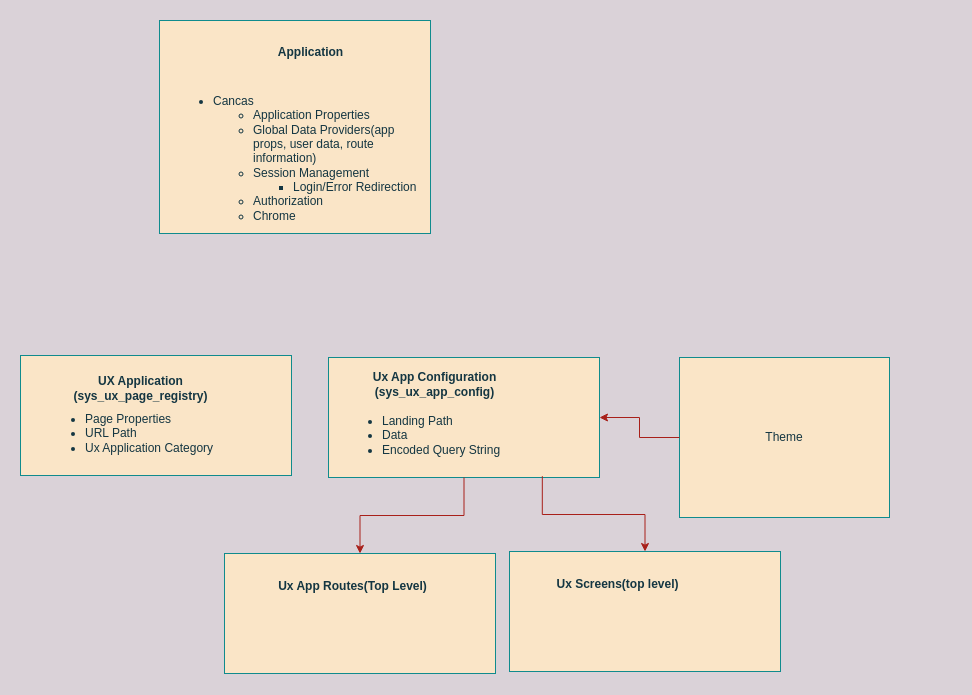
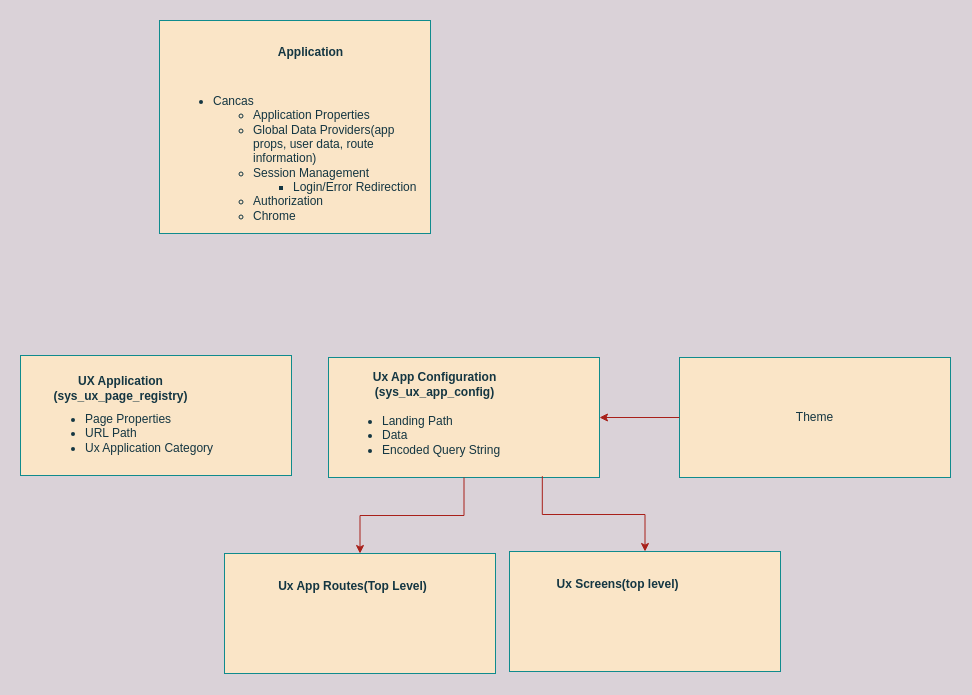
  <mxCell id="0" />
  <mxCell id="1" parent="0" />
  <mxCell id="2" value="" style="group;fillColor=none;fontColor=#143642;" vertex="1" connectable="0" parent="1"><mxGeometry x="328" y="357" width="274" height="120.0" as="geometry" /></mxCell>
  <mxCell id="3" value="" style="rounded=0;whiteSpace=wrap;html=1;strokeColor=#0F8B8D;fontColor=#143642;fillColor=#FAE5C7;" vertex="1" parent="2"><mxGeometry width="271" height="120.0" as="geometry" /></mxCell>
  <mxCell id="4" value="&lt;ul&gt;&lt;li&gt;Landing Path&lt;/li&gt;&lt;li&gt;Data&lt;/li&gt;&lt;li&gt;Encoded Query String&lt;/li&gt;&lt;/ul&gt;" style="text;html=1;strokeColor=none;fillColor=none;align=left;verticalAlign=middle;whiteSpace=wrap;rounded=0;fontColor=#143642;" vertex="1" parent="2"><mxGeometry x="11.5" y="62.532" width="251" height="30.0" as="geometry" /></mxCell>
  <mxCell id="5" value="Ux App Configuration&lt;br&gt;(sys_ux_app_config)" style="text;html=1;align=center;verticalAlign=middle;resizable=0;points=[];autosize=1;strokeColor=none;fillColor=none;fontColor=#143642;fontStyle=1" vertex="1" parent="2"><mxGeometry x="35" y="6.761" width="141" height="41" as="geometry" /></mxCell>
  <mxCell id="6" value="" style="group;fontColor=#143642;" vertex="1" connectable="0" parent="1"><mxGeometry x="20" y="355" width="271" height="120" as="geometry" /></mxCell>
  <mxCell id="7" value="" style="rounded=0;whiteSpace=wrap;html=1;strokeColor=#0F8B8D;fontColor=#143642;fillColor=#FAE5C7;" vertex="1" parent="6"><mxGeometry width="271" height="120" as="geometry" /></mxCell>
  <mxCell id="8" value="&lt;ul&gt;&lt;li&gt;Page Properties&lt;/li&gt;&lt;li&gt;&lt;span style=&quot;background-color: initial;&quot;&gt;URL Path&lt;/span&gt;&lt;/li&gt;&lt;li&gt;&lt;span style=&quot;background-color: initial;&quot;&gt;Ux Application Category&lt;/span&gt;&lt;/li&gt;&lt;/ul&gt;" style="text;html=1;strokeColor=none;fillColor=none;align=left;verticalAlign=middle;whiteSpace=wrap;rounded=0;fontColor=#143642;" vertex="1" parent="6"><mxGeometry x="23" y="63" width="198" height="30" as="geometry" /></mxCell>
- <mxCell id="9" value="&lt;span style=&quot;&quot;&gt;UX Application&lt;/span&gt;&lt;br style=&quot;&quot;&gt;&lt;span style=&quot;&quot;&gt;(sys_ux_page_registry)&lt;/span&gt;" style="text;html=1;align=center;verticalAlign=middle;resizable=0;points=[];autosize=1;strokeColor=none;fillColor=none;fontColor=#143642;fontStyle=1" vertex="1" parent="6"><mxGeometry x="44" y="12" width="152" height="41" as="geometry" /></mxCell>
+ <mxCell id="9" value="&lt;span style=&quot;&quot;&gt;UX Application&lt;/span&gt;&lt;br style=&quot;&quot;&gt;&lt;span style=&quot;&quot;&gt;(sys_ux_page_registry)&lt;/span&gt;" style="text;html=1;align=center;verticalAlign=middle;resizable=0;points=[];autosize=1;strokeColor=none;fillColor=none;fontColor=#143642;fontStyle=1" vertex="1" parent="6"><mxGeometry x="24" y="12" width="152" height="41" as="geometry" /></mxCell>
  <mxCell id="10" value="" style="group;fontColor=#143642;" vertex="1" connectable="0" parent="1"><mxGeometry x="159" y="20" width="274" height="213" as="geometry" /></mxCell>
  <mxCell id="11" value="" style="rounded=0;whiteSpace=wrap;html=1;strokeColor=#0F8B8D;fontColor=#143642;fillColor=#FAE5C7;" vertex="1" parent="10"><mxGeometry width="271" height="213.0" as="geometry" /></mxCell>
  <mxCell id="12" value="&lt;ul&gt;&lt;li&gt;Cancas&lt;/li&gt;&lt;ul&gt;&lt;li&gt;Application Properties&lt;/li&gt;&lt;li&gt;Global Data Providers(app props, user data, route information)&lt;/li&gt;&lt;li&gt;Session Management&lt;/li&gt;&lt;ul&gt;&lt;li&gt;Login/Error Redirection&lt;/li&gt;&lt;/ul&gt;&lt;li&gt;&lt;span style=&quot;font-size: 12px;&quot;&gt;Authorization&lt;/span&gt;&lt;/li&gt;&lt;li&gt;&lt;span style=&quot;font-size: 12px;&quot;&gt;Chrome&lt;/span&gt;&lt;/li&gt;&lt;/ul&gt;&lt;/ul&gt;" style="text;html=1;strokeColor=none;fillColor=none;align=left;verticalAlign=middle;whiteSpace=wrap;rounded=0;fontColor=#143642;" vertex="1" parent="10"><mxGeometry x="11.5" y="110.995" width="251" height="53.25" as="geometry" /></mxCell>
  <mxCell id="13" value="Application" style="text;html=1;align=center;verticalAlign=middle;resizable=0;points=[];autosize=1;strokeColor=none;fillColor=none;fontColor=#143642;fontStyle=1" vertex="1" parent="10"><mxGeometry x="109" y="19" width="83" height="26" as="geometry" /></mxCell>
  <mxCell id="14" value="" style="edgeStyle=orthogonalEdgeStyle;rounded=0;orthogonalLoop=1;jettySize=auto;html=1;strokeColor=#A8201A;fontColor=#143642;fillColor=#FAE5C7;labelBackgroundColor=#DAD2D8;" edge="1" parent="1" source="3" target="16"><mxGeometry relative="1" as="geometry" /></mxCell>
  <mxCell id="15" value="" style="group;fontColor=#143642;" vertex="1" connectable="0" parent="1"><mxGeometry x="224" y="553" width="271" height="120.0" as="geometry" /></mxCell>
  <mxCell id="16" value="" style="rounded=0;whiteSpace=wrap;html=1;strokeColor=#0F8B8D;fontColor=#143642;fillColor=#FAE5C7;" vertex="1" parent="15"><mxGeometry width="271" height="120.0" as="geometry" /></mxCell>
  <mxCell id="17" value="Ux App Routes(Top Level)" style="text;html=1;align=center;verticalAlign=middle;resizable=0;points=[];autosize=1;strokeColor=none;fillColor=none;fontColor=#143642;fontStyle=1" vertex="1" parent="15"><mxGeometry x="44" y="20.001" width="167" height="26" as="geometry" /></mxCell>
  <mxCell id="18" value="" style="group;fontColor=#143642;" vertex="1" connectable="0" parent="1"><mxGeometry x="509" y="551" width="271" height="120.0" as="geometry" /></mxCell>
  <mxCell id="19" value="" style="rounded=0;whiteSpace=wrap;html=1;strokeColor=#0F8B8D;fontColor=#143642;fillColor=#FAE5C7;" vertex="1" parent="18"><mxGeometry width="271" height="120.0" as="geometry" /></mxCell>
  <mxCell id="20" value="Ux Screens(top level)" style="text;html=1;align=center;verticalAlign=middle;resizable=0;points=[];autosize=1;strokeColor=none;fillColor=none;fontColor=#143642;fontStyle=1" vertex="1" parent="18"><mxGeometry x="38" y="20.001" width="140" height="26" as="geometry" /></mxCell>
  <mxCell id="21" style="edgeStyle=orthogonalEdgeStyle;rounded=0;orthogonalLoop=1;jettySize=auto;html=1;entryX=0.789;entryY=0.989;entryDx=0;entryDy=0;entryPerimeter=0;strokeColor=#A8201A;fontColor=#143642;fillColor=#FAE5C7;startArrow=classic;startFill=1;endArrow=none;endFill=0;labelBackgroundColor=#DAD2D8;" edge="1" parent="1" source="19" target="3"><mxGeometry relative="1" as="geometry" /></mxCell>
- <mxCell id="22" value="Theme" style="rounded=0;whiteSpace=wrap;html=1;strokeColor=#0F8B8D;fontColor=#143642;fillColor=#FAE5C7;" vertex="1" parent="1"><mxGeometry x="679" y="357" width="210" height="160" as="geometry" /></mxCell>
+ <mxCell id="22" value="Theme" style="rounded=0;whiteSpace=wrap;html=1;strokeColor=#0F8B8D;fontColor=#143642;fillColor=#FAE5C7;" vertex="1" parent="1"><mxGeometry x="679" y="357" width="271" height="120.0" as="geometry" /></mxCell>
  <mxCell id="23" value="" style="edgeStyle=orthogonalEdgeStyle;rounded=0;orthogonalLoop=1;jettySize=auto;html=1;strokeColor=#A8201A;fontColor=#143642;startArrow=classic;startFill=1;endArrow=none;endFill=0;fillColor=#FAE5C7;labelBackgroundColor=#DAD2D8;" edge="1" parent="1" source="3" target="22"><mxGeometry relative="1" as="geometry" /></mxCell>
